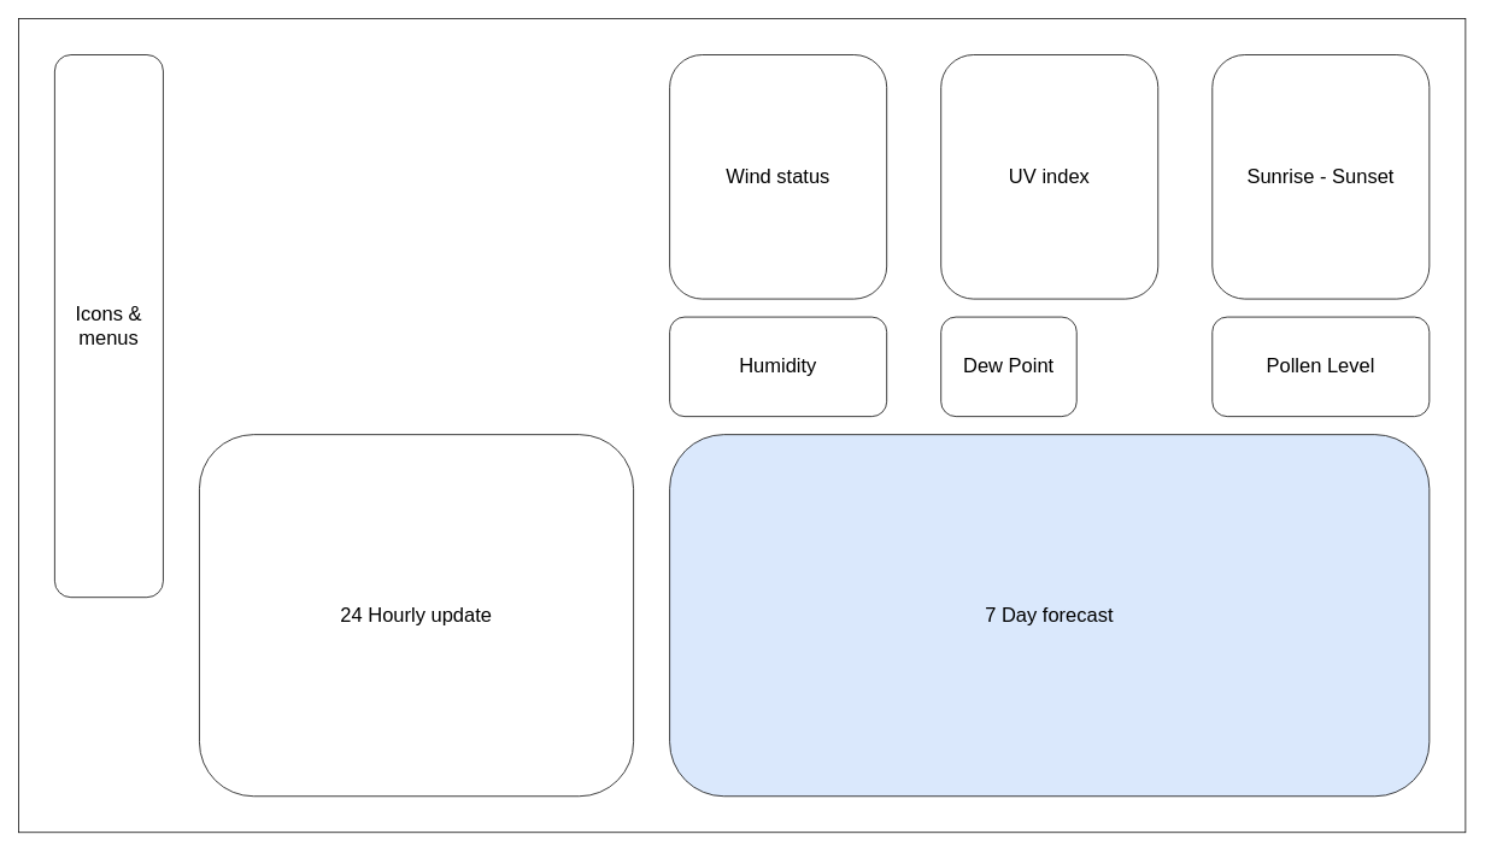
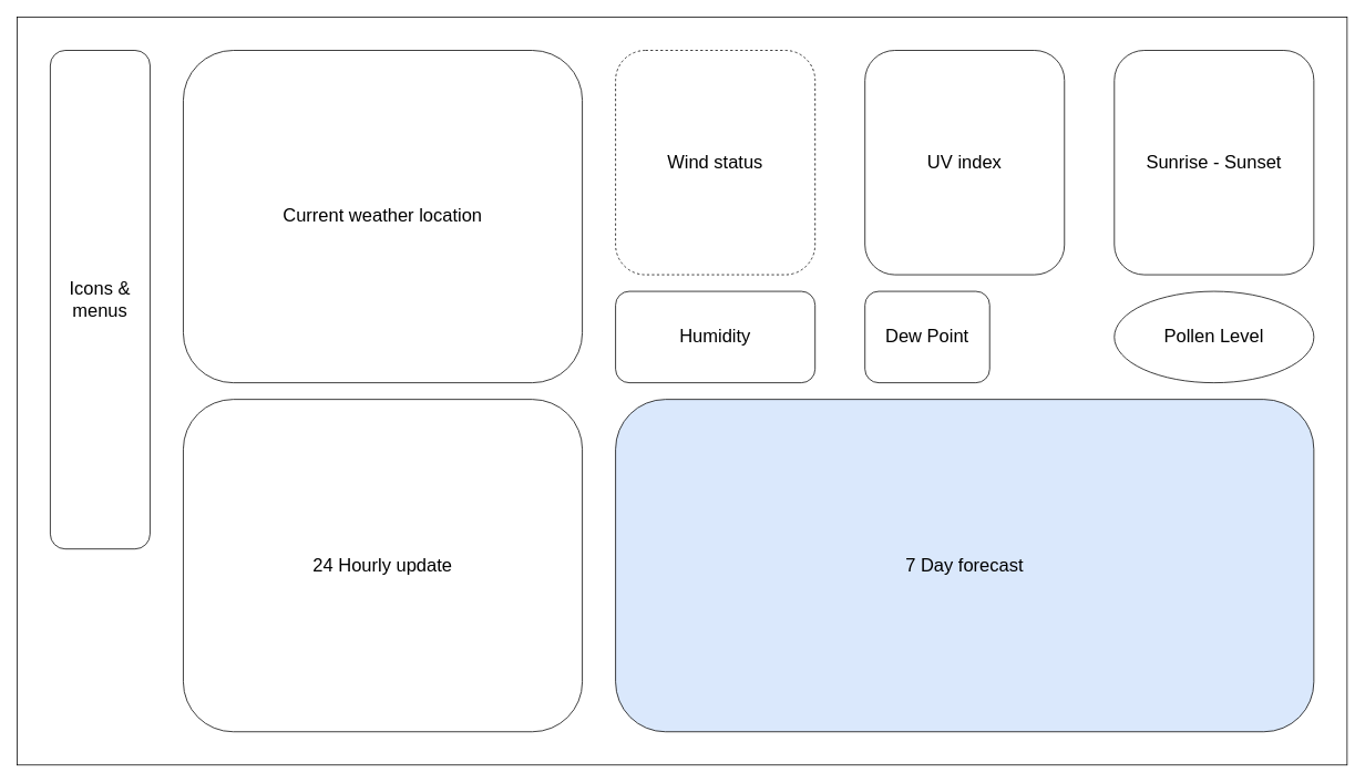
  <mxCell id="0" />
  <mxCell id="1" parent="0" />
  <mxCell id="2" value="" style="rounded=0;whiteSpace=wrap;html=1;" vertex="1" parent="1"><mxGeometry width="1600" height="900" as="geometry" x="20" y="20" /></mxCell>
  <mxCell id="3" value="&lt;font style=&quot;font-size: 22px;&quot;&gt;Icons &amp;amp; menus&lt;/font&gt;" style="rounded=1;whiteSpace=wrap;html=1;" parent="1" vertex="1"><mxGeometry x="60" y="60" width="120" height="600" as="geometry" /></mxCell>
+ <mxCell id="4" value="&lt;font style=&quot;font-size: 22px;&quot;&gt;Current weather location&lt;/font&gt;" style="rounded=1;whiteSpace=wrap;html=1;" parent="1" vertex="1"><mxGeometry x="220" y="60" width="480" height="400" as="geometry" /></mxCell>
  <mxCell id="5" value="&lt;span style=&quot;font-size: 22px;&quot;&gt;24 Hourly update&lt;/span&gt;" style="rounded=1;whiteSpace=wrap;html=1;" parent="1" vertex="1"><mxGeometry x="220" y="480" width="480" height="400" as="geometry" /></mxCell>
  <mxCell id="6" value="&lt;font style=&quot;font-size: 22px;&quot;&gt;Sunrise - Sunset&lt;/font&gt;" style="rounded=1;whiteSpace=wrap;html=1;" parent="1" vertex="1"><mxGeometry x="1340" y="60" width="240" height="270" as="geometry" /></mxCell>
  <mxCell id="7" value="&lt;font style=&quot;font-size: 22px;&quot;&gt;UV index&lt;/font&gt;" style="rounded=1;whiteSpace=wrap;html=1;" parent="1" vertex="1"><mxGeometry x="1040" y="60" width="240" height="270" as="geometry" /></mxCell>
- <mxCell id="8" value="&lt;font style=&quot;font-size: 22px;&quot;&gt;Wind status&lt;/font&gt;" style="rounded=1;whiteSpace=wrap;html=1;" parent="1" vertex="1"><mxGeometry x="740" y="60" width="240" height="270" as="geometry" /></mxCell>
+ <mxCell id="8" value="&lt;font style=&quot;font-size: 22px;&quot;&gt;Wind status&lt;/font&gt;" style="rounded=1;whiteSpace=wrap;html=1;dashed=1;" parent="1" vertex="1"><mxGeometry x="740" y="60" width="240" height="270" as="geometry" /></mxCell>
  <mxCell id="9" style="edgeStyle=orthogonalEdgeStyle;rounded=0;orthogonalLoop=1;jettySize=auto;html=1;exitX=0.5;exitY=1;exitDx=0;exitDy=0;" parent="1" source="7" target="7" edge="1"><mxGeometry relative="1" as="geometry" /></mxCell>
  <mxCell id="10" value="&lt;font style=&quot;font-size: 22px;&quot;&gt;Humidity&lt;/font&gt;" style="rounded=1;whiteSpace=wrap;html=1;" parent="1" vertex="1"><mxGeometry x="740" y="350" width="240" height="110" as="geometry" /></mxCell>
  <mxCell id="11" value="&lt;font style=&quot;font-size: 22px;&quot;&gt;Dew Point&lt;/font&gt;" style="rounded=1;whiteSpace=wrap;html=1;" parent="1" vertex="1"><mxGeometry x="1040" y="350" width="150" height="110" as="geometry" /></mxCell>
- <mxCell id="12" value="&lt;font style=&quot;font-size: 22px;&quot;&gt;Pollen Level&lt;/font&gt;" style="rounded=1;whiteSpace=wrap;html=1;" parent="1" vertex="1"><mxGeometry x="1340" y="350" width="240" height="110" as="geometry" /></mxCell>
+ <mxCell id="12" value="&lt;font style=&quot;font-size: 22px;&quot;&gt;Pollen Level&lt;/font&gt;" style="ellipse;whiteSpace=wrap;html=1;" parent="1" vertex="1"><mxGeometry x="1340" y="350" width="240" height="110" as="geometry" /></mxCell>
  <mxCell id="13" value="&lt;font style=&quot;font-size: 22px;&quot;&gt;7 Day forecast&lt;/font&gt;" style="rounded=1;whiteSpace=wrap;html=1;fillColor=#dae8fc;" parent="1" vertex="1"><mxGeometry x="740" y="480" width="840" height="400" as="geometry" /></mxCell>
